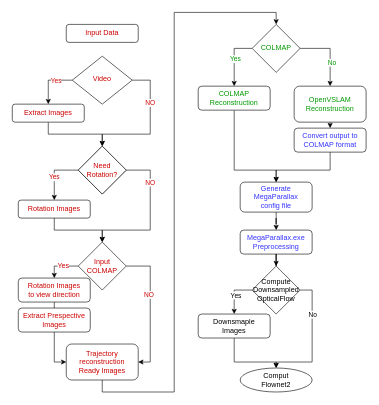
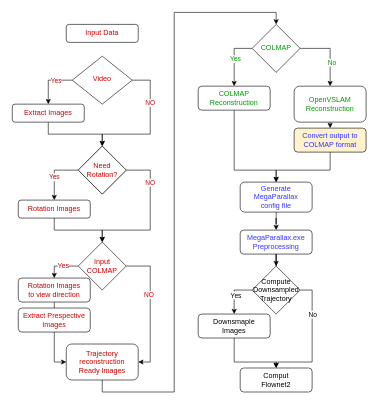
  <mxCell id="0" />
  <mxCell id="1" parent="0" />
  <mxCell id="2" style="edgeStyle=orthogonalEdgeStyle;rounded=0;orthogonalLoop=1;jettySize=auto;html=1;exitX=1;exitY=0.5;exitDx=0;exitDy=0;entryX=0.5;entryY=0;entryDx=0;entryDy=0;fontColor=#CC0000;" edge="1" parent="1" source="7" target="17"><mxGeometry relative="1" as="geometry"><Array as="points"><mxPoint x="250" y="133" /><mxPoint x="250" y="223" /><mxPoint x="170" y="223" /></Array></mxGeometry></mxCell>
  <mxCell id="3" value="NO" style="edgeLabel;html=1;align=center;verticalAlign=middle;resizable=0;points=[];fontColor=#CC0000;" vertex="1" connectable="0" parent="2"><mxGeometry x="-0.389" y="-1" relative="1" as="geometry"><mxPoint as="offset" /></mxGeometry></mxCell>
  <mxCell id="4" value="Input Data" style="rounded=1;whiteSpace=wrap;html=1;fontSize=12;glass=0;strokeWidth=1;shadow=0;fontColor=#CC0000;" parent="1" vertex="1"><mxGeometry x="110" y="40" width="120" height="30" as="geometry" /></mxCell>
  <mxCell id="5" style="edgeStyle=orthogonalEdgeStyle;rounded=0;orthogonalLoop=1;jettySize=auto;html=1;exitX=0;exitY=0.5;exitDx=0;exitDy=0;entryX=0.5;entryY=0;entryDx=0;entryDy=0;fontColor=#CC0000;" edge="1" parent="1" source="7" target="11"><mxGeometry relative="1" as="geometry" /></mxCell>
  <mxCell id="6" value="Yes" style="edgeLabel;html=1;align=center;verticalAlign=middle;resizable=0;points=[];fontColor=#CC0000;" vertex="1" connectable="0" parent="5"><mxGeometry x="-0.311" relative="1" as="geometry"><mxPoint as="offset" /></mxGeometry></mxCell>
  <mxCell id="7" value="Video" style="rhombus;whiteSpace=wrap;html=1;shadow=0;fontFamily=Helvetica;fontSize=12;align=center;strokeWidth=1;spacing=6;spacingTop=-4;fontColor=#CC0000;" parent="1" vertex="1"><mxGeometry x="120" y="93" width="100" height="80" as="geometry" /></mxCell>
  <mxCell id="8" style="edgeStyle=orthogonalEdgeStyle;rounded=0;orthogonalLoop=1;jettySize=auto;html=1;entryX=0.5;entryY=0;entryDx=0;entryDy=0;" edge="1" parent="1" source="9" target="33"><mxGeometry relative="1" as="geometry"><Array as="points"><mxPoint x="170" y="653" /><mxPoint x="290" y="653" /><mxPoint x="290" y="20" /><mxPoint x="460" y="20" /></Array></mxGeometry></mxCell>
  <mxCell id="9" value="Trajectory reconstruction &lt;br&gt;Ready Images" style="rounded=1;whiteSpace=wrap;html=1;fontSize=12;glass=0;strokeWidth=1;shadow=0;fontColor=#CC0000;" parent="1" vertex="1"><mxGeometry x="110" y="573" width="120" height="60" as="geometry" /></mxCell>
  <mxCell id="10" style="edgeStyle=orthogonalEdgeStyle;rounded=0;orthogonalLoop=1;jettySize=auto;html=1;exitX=0.5;exitY=1;exitDx=0;exitDy=0;entryX=0.5;entryY=0;entryDx=0;entryDy=0;fontColor=#CC0000;" edge="1" parent="1" source="11" target="17"><mxGeometry relative="1" as="geometry" /></mxCell>
  <mxCell id="11" value="Extract Images" style="rounded=1;whiteSpace=wrap;html=1;fontColor=#CC0000;" vertex="1" parent="1"><mxGeometry x="20" y="173" width="120" height="30" as="geometry" /></mxCell>
  <mxCell id="12" style="edgeStyle=orthogonalEdgeStyle;rounded=0;orthogonalLoop=1;jettySize=auto;html=1;exitX=0.5;exitY=1;exitDx=0;exitDy=0;fontColor=#CC0000;" edge="1" parent="1" source="11" target="11"><mxGeometry relative="1" as="geometry" /></mxCell>
  <mxCell id="13" style="edgeStyle=orthogonalEdgeStyle;rounded=0;orthogonalLoop=1;jettySize=auto;html=1;exitX=0;exitY=0.5;exitDx=0;exitDy=0;entryX=0.5;entryY=0;entryDx=0;entryDy=0;fontColor=#CC0000;" edge="1" parent="1" source="17" target="19"><mxGeometry relative="1" as="geometry"><mxPoint x="90" y="363" as="targetPoint" /></mxGeometry></mxCell>
  <mxCell id="14" value="Yes" style="edgeLabel;html=1;align=center;verticalAlign=middle;resizable=0;points=[];fontColor=#CC0000;" vertex="1" connectable="0" parent="13"><mxGeometry x="0.131" y="-1" relative="1" as="geometry"><mxPoint as="offset" /></mxGeometry></mxCell>
  <mxCell id="15" style="edgeStyle=orthogonalEdgeStyle;rounded=0;orthogonalLoop=1;jettySize=auto;html=1;exitX=1;exitY=0.5;exitDx=0;exitDy=0;entryX=0.5;entryY=0;entryDx=0;entryDy=0;fontColor=#CC0000;" edge="1" parent="1" source="17" target="24"><mxGeometry relative="1" as="geometry"><Array as="points"><mxPoint x="250" y="283" /><mxPoint x="250" y="383" /><mxPoint x="170" y="383" /></Array></mxGeometry></mxCell>
  <mxCell id="16" value="NO" style="edgeLabel;html=1;align=center;verticalAlign=middle;resizable=0;points=[];fontColor=#CC0000;" vertex="1" connectable="0" parent="15"><mxGeometry x="-0.504" y="-1" relative="1" as="geometry"><mxPoint as="offset" /></mxGeometry></mxCell>
  <mxCell id="17" value="Need Rotation?" style="rhombus;whiteSpace=wrap;html=1;fontColor=#CC0000;" vertex="1" parent="1"><mxGeometry x="130" y="243" width="80" height="80" as="geometry" /></mxCell>
  <mxCell id="18" style="edgeStyle=orthogonalEdgeStyle;rounded=0;orthogonalLoop=1;jettySize=auto;html=1;exitX=0.5;exitY=1;exitDx=0;exitDy=0;entryX=0.5;entryY=0;entryDx=0;entryDy=0;fontColor=#CC0000;" edge="1" parent="1" source="19" target="24"><mxGeometry relative="1" as="geometry"><mxPoint x="180" y="393" as="targetPoint" /></mxGeometry></mxCell>
  <mxCell id="19" value="Rotation Images" style="rounded=1;whiteSpace=wrap;html=1;fontColor=#CC0000;" vertex="1" parent="1"><mxGeometry x="30" y="333" width="120" height="30" as="geometry" /></mxCell>
  <mxCell id="20" style="edgeStyle=orthogonalEdgeStyle;rounded=0;orthogonalLoop=1;jettySize=auto;html=1;exitX=0;exitY=0.5;exitDx=0;exitDy=0;fontColor=#CC0000;" edge="1" parent="1" source="24" target="26"><mxGeometry relative="1" as="geometry" /></mxCell>
  <mxCell id="21" value="&lt;span style=&quot;font-size: 12px&quot;&gt;Yes&lt;/span&gt;" style="edgeLabel;html=1;align=center;verticalAlign=middle;resizable=0;points=[];fontColor=#CC0000;" vertex="1" connectable="0" parent="20"><mxGeometry x="-0.122" y="-1" relative="1" as="geometry"><mxPoint as="offset" /></mxGeometry></mxCell>
  <mxCell id="22" style="edgeStyle=orthogonalEdgeStyle;rounded=0;orthogonalLoop=1;jettySize=auto;html=1;exitX=1;exitY=0.5;exitDx=0;exitDy=0;entryX=1;entryY=0.5;entryDx=0;entryDy=0;fontColor=#CC0000;" edge="1" parent="1" source="24" target="9"><mxGeometry relative="1" as="geometry" /></mxCell>
  <mxCell id="23" value="NO" style="edgeLabel;html=1;align=center;verticalAlign=middle;resizable=0;points=[];fontColor=#CC0000;" vertex="1" connectable="0" parent="22"><mxGeometry x="-0.207" y="-3" relative="1" as="geometry"><mxPoint as="offset" /></mxGeometry></mxCell>
  <mxCell id="24" value="Input&lt;br&gt;COLMAP" style="rhombus;whiteSpace=wrap;html=1;fontColor=#CC0000;" vertex="1" parent="1"><mxGeometry x="130" y="403" width="80" height="80" as="geometry" /></mxCell>
  <mxCell id="25" style="edgeStyle=orthogonalEdgeStyle;rounded=0;orthogonalLoop=1;jettySize=auto;html=1;exitX=0.5;exitY=1;exitDx=0;exitDy=0;entryX=0;entryY=0.5;entryDx=0;entryDy=0;fontColor=#CC0000;" edge="1" parent="1" source="26" target="9"><mxGeometry relative="1" as="geometry" /></mxCell>
  <mxCell id="26" value="Rotation Images&lt;br&gt;to view direction" style="rounded=1;whiteSpace=wrap;html=1;fontColor=#CC0000;" vertex="1" parent="1"><mxGeometry x="30" y="463" width="120" height="40" as="geometry" /></mxCell>
  <mxCell id="27" value="Need Rotation?" style="rhombus;whiteSpace=wrap;html=1;fontColor=#CC0000;" vertex="1" parent="1"><mxGeometry x="130" y="243" width="80" height="80" as="geometry" /></mxCell>
  <mxCell id="28" value="Extract Prespective&lt;br&gt;Images" style="rounded=1;whiteSpace=wrap;html=1;fontColor=#CC0000;" vertex="1" parent="1"><mxGeometry x="30" y="513" width="120" height="40" as="geometry" /></mxCell>
  <mxCell id="29" style="edgeStyle=orthogonalEdgeStyle;rounded=0;orthogonalLoop=1;jettySize=auto;html=1;exitX=0;exitY=0.5;exitDx=0;exitDy=0;fontColor=#009900;" edge="1" parent="1" source="33" target="35"><mxGeometry relative="1" as="geometry"><Array as="points"><mxPoint x="390" y="80" /></Array></mxGeometry></mxCell>
  <mxCell id="30" value="Yes" style="edgeLabel;html=1;align=center;verticalAlign=middle;resizable=0;points=[];fontColor=#009900;" vertex="1" connectable="0" parent="29"><mxGeometry x="-0.373" y="18" relative="1" as="geometry"><mxPoint y="-1" as="offset" /></mxGeometry></mxCell>
  <mxCell id="31" style="edgeStyle=orthogonalEdgeStyle;rounded=0;orthogonalLoop=1;jettySize=auto;html=1;exitX=1;exitY=0.5;exitDx=0;exitDy=0;entryX=0.5;entryY=0;entryDx=0;entryDy=0;fontColor=#009900;" edge="1" parent="1" source="33" target="37"><mxGeometry relative="1" as="geometry" /></mxCell>
  <mxCell id="32" value="No" style="edgeLabel;html=1;align=center;verticalAlign=middle;resizable=0;points=[];fontColor=#009900;" vertex="1" connectable="0" parent="31"><mxGeometry x="-0.115" y="-23" relative="1" as="geometry"><mxPoint x="25" y="23" as="offset" /></mxGeometry></mxCell>
  <mxCell id="33" value="COLMAP" style="rhombus;whiteSpace=wrap;html=1;fontColor=#009900;" vertex="1" parent="1"><mxGeometry x="420" y="40" width="80" height="80" as="geometry" /></mxCell>
  <mxCell id="34" style="edgeStyle=orthogonalEdgeStyle;rounded=0;orthogonalLoop=1;jettySize=auto;html=1;exitX=0.5;exitY=1;exitDx=0;exitDy=0;entryX=0.5;entryY=0;entryDx=0;entryDy=0;" edge="1" parent="1" source="35" target="51"><mxGeometry relative="1" as="geometry"><Array as="points"><mxPoint x="390" y="283" /><mxPoint x="460" y="283" /></Array></mxGeometry></mxCell>
  <mxCell id="35" value="COLMAP&lt;br&gt;Reconstruction" style="rounded=1;whiteSpace=wrap;html=1;fontColor=#009900;" vertex="1" parent="1"><mxGeometry x="330" y="143" width="120" height="40" as="geometry" /></mxCell>
  <mxCell id="36" style="edgeStyle=orthogonalEdgeStyle;rounded=0;orthogonalLoop=1;jettySize=auto;html=1;exitX=0.5;exitY=1;exitDx=0;exitDy=0;entryX=0.5;entryY=0;entryDx=0;entryDy=0;" edge="1" parent="1" source="37" target="39"><mxGeometry relative="1" as="geometry" /></mxCell>
  <mxCell id="37" value="&lt;span&gt;OpenVSLAM&lt;/span&gt;&lt;br&gt;&lt;span&gt;Reconstruction&lt;/span&gt;" style="rounded=1;whiteSpace=wrap;html=1;fontColor=#009900;" vertex="1" parent="1"><mxGeometry x="490" y="143" width="120" height="60" as="geometry" /></mxCell>
  <mxCell id="38" style="edgeStyle=orthogonalEdgeStyle;rounded=0;orthogonalLoop=1;jettySize=auto;html=1;exitX=0.5;exitY=1;exitDx=0;exitDy=0;fontColor=#3333FF;" edge="1" parent="1" source="51"><mxGeometry relative="1" as="geometry"><mxPoint x="460" y="333" as="targetPoint" /></mxGeometry></mxCell>
- <mxCell id="39" value="Convert output to&lt;br&gt;COLMAP format" style="rounded=1;whiteSpace=wrap;html=1;fontColor=#3333FF;" vertex="1" parent="1"><mxGeometry x="490" y="213" width="120" height="40" as="geometry" /></mxCell>
+ <mxCell id="39" value="Convert output to&lt;br&gt;COLMAP format" style="rounded=1;whiteSpace=wrap;html=1;fontColor=#3333FF;fillColor=#fff2cc;" vertex="1" parent="1"><mxGeometry x="490" y="213" width="120" height="40" as="geometry" /></mxCell>
  <mxCell id="40" style="edgeStyle=orthogonalEdgeStyle;rounded=0;orthogonalLoop=1;jettySize=auto;html=1;exitX=0.5;exitY=1;exitDx=0;exitDy=0;fontColor=#3333FF;" edge="1" parent="1" source="51" target="42"><mxGeometry relative="1" as="geometry" /></mxCell>
  <mxCell id="41" style="edgeStyle=orthogonalEdgeStyle;rounded=0;orthogonalLoop=1;jettySize=auto;html=1;exitX=0.5;exitY=1;exitDx=0;exitDy=0;" edge="1" parent="1" source="42" target="47"><mxGeometry relative="1" as="geometry" /></mxCell>
  <mxCell id="42" value="MegaParallax.exe&lt;br&gt;Preprocessing" style="rounded=1;whiteSpace=wrap;html=1;fontColor=#3333FF;" vertex="1" parent="1"><mxGeometry x="400" y="383" width="120" height="40" as="geometry" /></mxCell>
  <mxCell id="43" style="edgeStyle=orthogonalEdgeStyle;rounded=0;orthogonalLoop=1;jettySize=auto;html=1;exitX=0;exitY=0.5;exitDx=0;exitDy=0;" edge="1" parent="1" source="47" target="50"><mxGeometry relative="1" as="geometry" /></mxCell>
  <mxCell id="44" value="Yes" style="edgeLabel;html=1;align=center;verticalAlign=middle;resizable=0;points=[];" vertex="1" connectable="0" parent="43"><mxGeometry x="-0.2" y="8" relative="1" as="geometry"><mxPoint as="offset" /></mxGeometry></mxCell>
  <mxCell id="45" style="edgeStyle=orthogonalEdgeStyle;rounded=0;orthogonalLoop=1;jettySize=auto;html=1;exitX=1;exitY=0.5;exitDx=0;exitDy=0;" edge="1" parent="1" source="47" target="48"><mxGeometry relative="1" as="geometry"><Array as="points"><mxPoint x="520" y="483" /><mxPoint x="520" y="603" /><mxPoint x="460" y="603" /></Array></mxGeometry></mxCell>
  <mxCell id="46" value="No" style="edgeLabel;html=1;align=center;verticalAlign=middle;resizable=0;points=[];" vertex="1" connectable="0" parent="45"><mxGeometry x="-0.426" relative="1" as="geometry"><mxPoint as="offset" /></mxGeometry></mxCell>
- <mxCell id="47" value="Compute&lt;br&gt;Downsampled&lt;br&gt;OpticalFlow" style="rhombus;whiteSpace=wrap;html=1;" vertex="1" parent="1"><mxGeometry x="420" y="443" width="80" height="80" as="geometry" /></mxCell>
- <mxCell id="48" value="Comput&lt;br&gt;Flownet2" style="ellipse;whiteSpace=wrap;html=1;" vertex="1" parent="1"><mxGeometry x="400" y="613" width="120" height="40" as="geometry" /></mxCell>
+ <mxCell id="47" value="Compute&lt;br&gt;Downsampled&lt;br&gt;Trajectory" style="rhombus;whiteSpace=wrap;html=1;" vertex="1" parent="1"><mxGeometry x="420" y="443" width="80" height="80" as="geometry" /></mxCell>
+ <mxCell id="48" value="Comput&lt;br&gt;Flownet2" style="rounded=1;whiteSpace=wrap;html=1;" vertex="1" parent="1"><mxGeometry x="400" y="613" width="120" height="40" as="geometry" /></mxCell>
  <mxCell id="49" style="edgeStyle=orthogonalEdgeStyle;rounded=0;orthogonalLoop=1;jettySize=auto;html=1;entryX=0.5;entryY=0;entryDx=0;entryDy=0;" edge="1" parent="1" source="50" target="48"><mxGeometry relative="1" as="geometry"><Array as="points"><mxPoint x="390" y="603" /><mxPoint x="460" y="603" /></Array></mxGeometry></mxCell>
  <mxCell id="50" value="Downsmaple&lt;br&gt;Images" style="rounded=1;whiteSpace=wrap;html=1;" vertex="1" parent="1"><mxGeometry x="330" y="523" width="120" height="40" as="geometry" /></mxCell>
  <mxCell id="51" value="Generate MegaParallax&lt;br&gt;config file" style="rounded=1;whiteSpace=wrap;html=1;fontColor=#3333FF;" vertex="1" parent="1"><mxGeometry x="400" y="303" width="120" height="50" as="geometry" /></mxCell>
  <mxCell id="52" style="edgeStyle=orthogonalEdgeStyle;rounded=0;orthogonalLoop=1;jettySize=auto;html=1;exitX=0.5;exitY=1;exitDx=0;exitDy=0;fontColor=#3333FF;" edge="1" parent="1" source="39" target="51"><mxGeometry relative="1" as="geometry"><mxPoint x="460" y="333" as="targetPoint" /><mxPoint x="550" y="273" as="sourcePoint" /><Array as="points"><mxPoint x="550" y="283" /><mxPoint x="460" y="283" /></Array></mxGeometry></mxCell>
